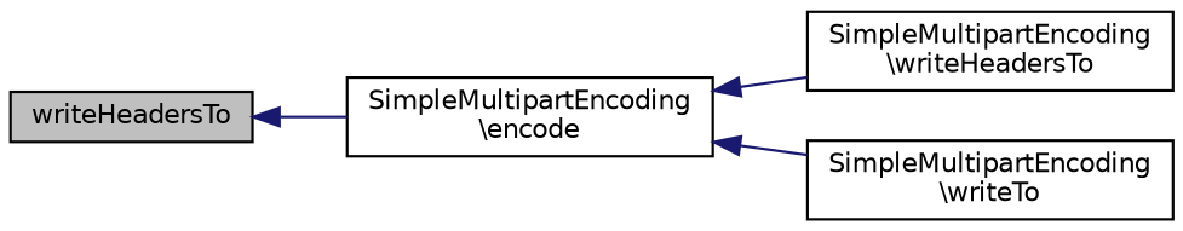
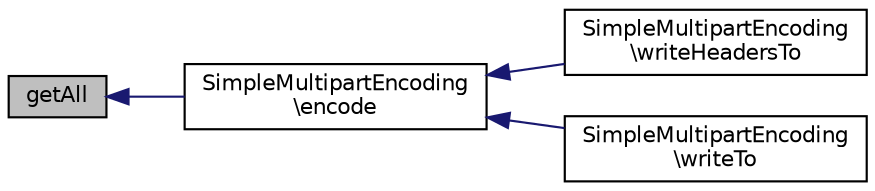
  digraph {
    rankdir=LR
    node [color=black fillcolor=white fontname=Helvetica fontsize=10 shape=record style=filled]
    edge [color=midnightblue dir=back fontname=Helvetica fontsize=10 labelfontname=Helvetica labelfontsize=10 style=solid]
-   n1 [fillcolor=grey75 fontcolor=black height=0.2 label=writeHeadersTo width=0.4]
+   n1 [fillcolor=grey75 fontcolor=black height=0.2 label=getAll width=0.4]
    n2 [height=0.2 label="SimpleMultipartEncoding\l\\encode" width=0.4]
    n3 [height=0.2 label="SimpleMultipartEncoding\l\\writeHeadersTo" width=0.4]
    n4 [height=0.2 label="SimpleMultipartEncoding\l\\writeTo" width=0.4]
    n1 -> n2
    n2 -> n3
    n2 -> n4
  }
